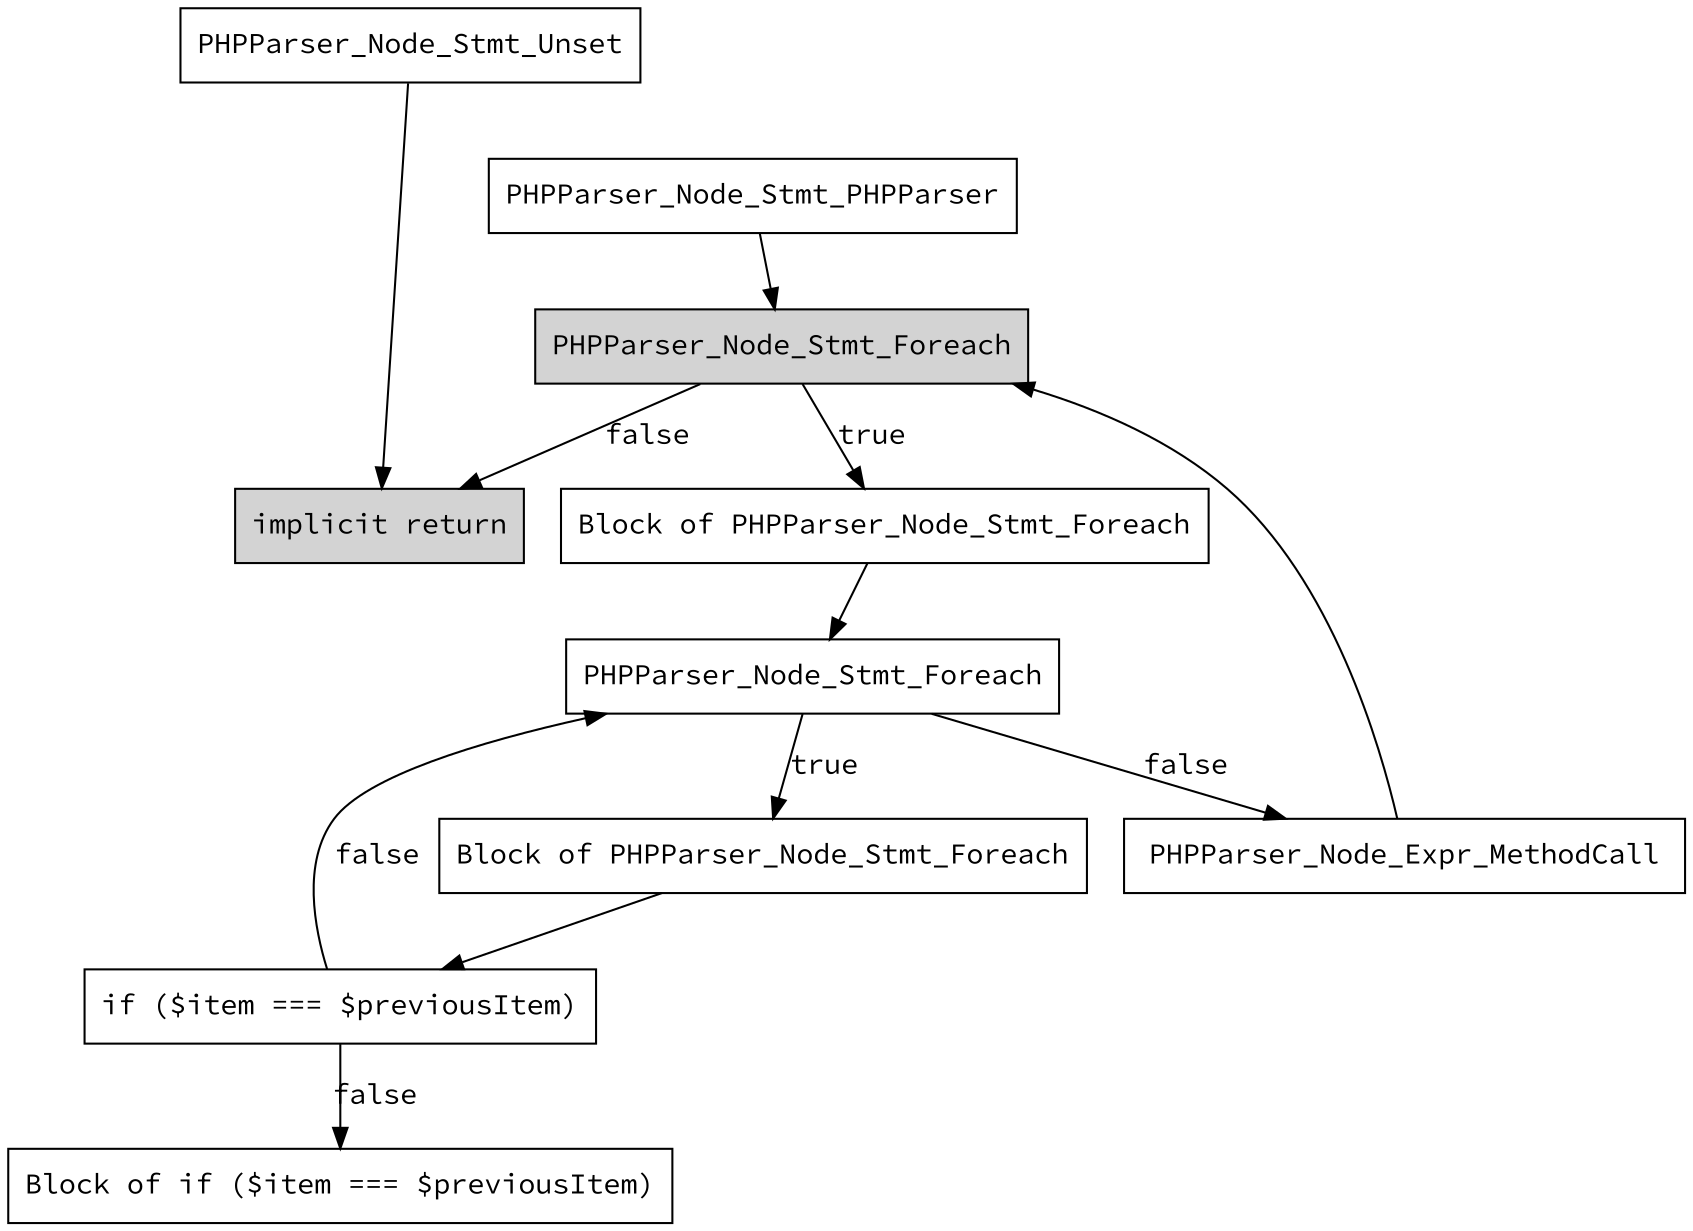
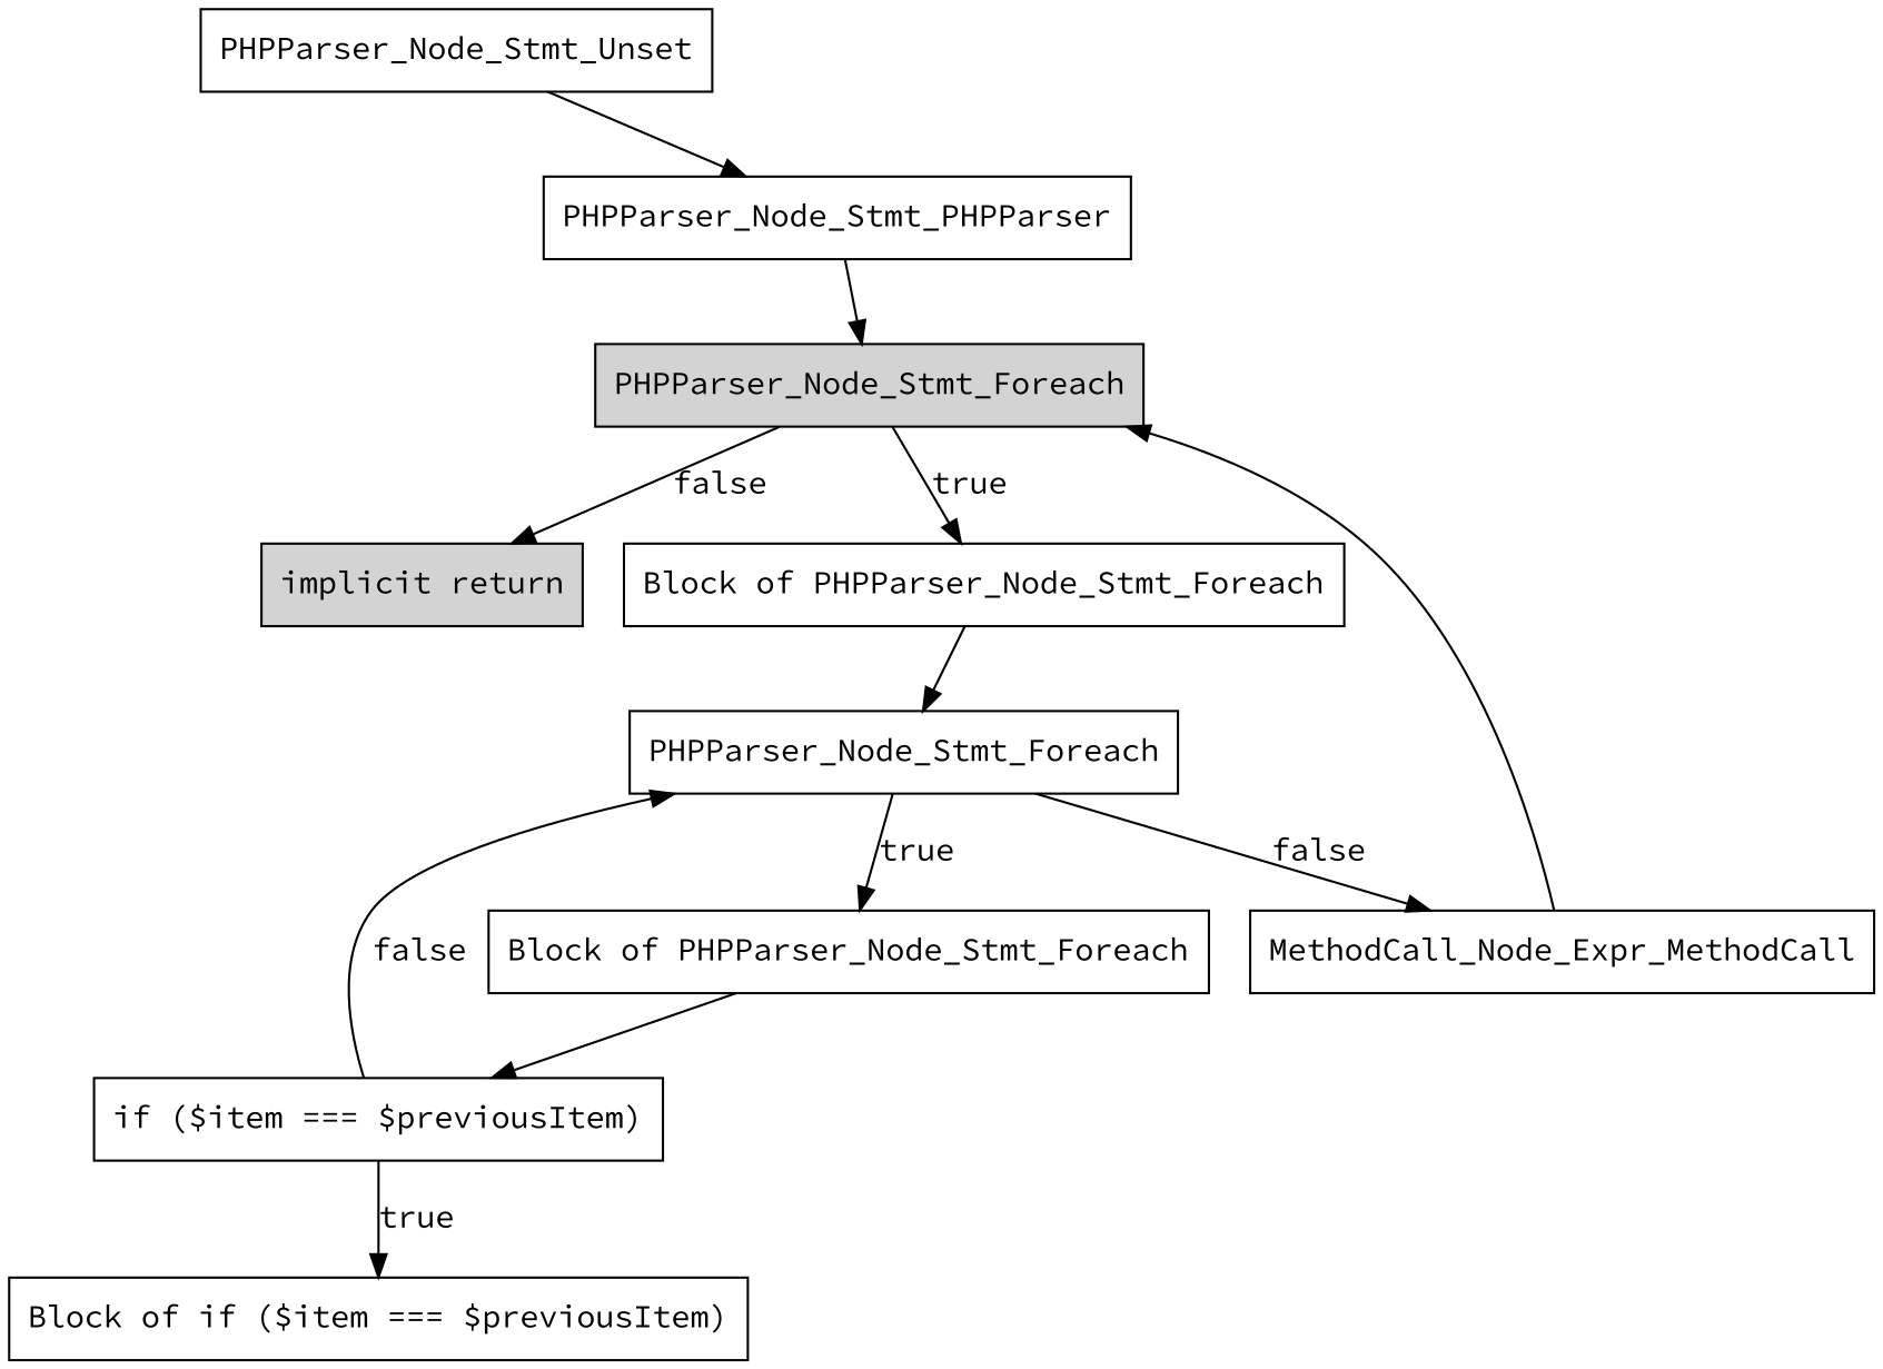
  digraph {
    fontname="Source Code Pro"
    node [fontname="Source Code Pro" shape=box]
    edge [fontname="Source Code Pro"]
    n1 [label="implicit return" style=filled]
    n2 [label=PHPParser_Node_Stmt_Foreach style=filled]
    n3 [label="Block of PHPParser_Node_Stmt_Foreach"]
    n4 [label=PHPParser_Node_Stmt_Foreach]
    n5 [label="Block of PHPParser_Node_Stmt_Foreach"]
-   n6 [label=PHPParser_Node_Expr_MethodCall]
+   n6 [label=MethodCall_Node_Expr_MethodCall]
    n7 [label=PHPParser_Node_Stmt_Unset]
    n8 [label=PHPParser_Node_Stmt_PHPParser]
    n9 [label="Block of if ($item === $previousItem)"]
    n10 [label="if ($item === $previousItem)"]
    n2 -> n1 [label=false]
    n2 -> n3 [label=true]
    n3 -> n4
    n4 -> n5 [label=true]
    n4 -> n6 [label=false]
    n5 -> n10
    n6 -> n2
-   n7 -> n1
+   n7 -> n8
    n8 -> n2
    n10 -> n4 [label=false]
-   n10 -> n9 [label=false]
+   n10 -> n9 [label=true]
  }
